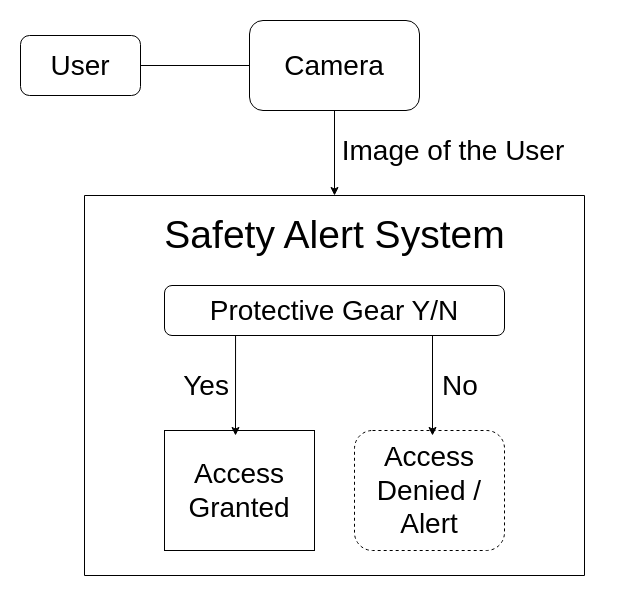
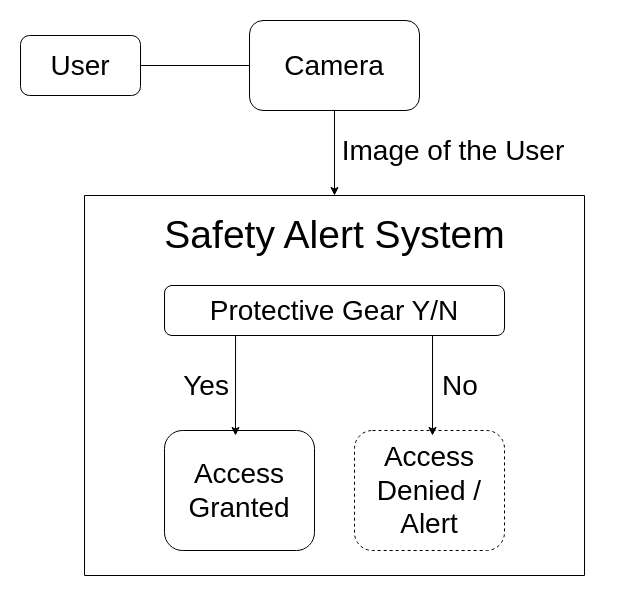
  <mxCell id="0" />
  <mxCell id="1" parent="0" />
  <mxCell id="2" value="User" style="rounded=1;whiteSpace=wrap;html=1;fontSize=28;" vertex="1" parent="1"><mxGeometry x="20" y="35" width="120" height="60" as="geometry" /></mxCell>
  <mxCell id="3" value="Camera" style="rounded=1;whiteSpace=wrap;html=1;fontSize=28;" vertex="1" parent="1"><mxGeometry x="249" y="20" width="170" height="90" as="geometry" /></mxCell>
  <mxCell id="4" value="" style="endArrow=none;html=1;rounded=0;fontSize=28;exitX=1;exitY=0.5;exitDx=0;exitDy=0;entryX=0;entryY=0.5;entryDx=0;entryDy=0;" edge="1" parent="1" source="2" target="3"><mxGeometry width="50" height="50" relative="1" as="geometry"><mxPoint x="310" y="365" as="sourcePoint" /><mxPoint x="360" y="315" as="targetPoint" /></mxGeometry></mxCell>
  <mxCell id="5" value="" style="endArrow=classic;html=1;rounded=0;fontSize=28;exitX=0.5;exitY=1;exitDx=0;exitDy=0;entryX=0.5;entryY=0;entryDx=0;entryDy=0;" edge="1" parent="1" source="3" target="6"><mxGeometry width="50" height="50" relative="1" as="geometry"><mxPoint x="310" y="365" as="sourcePoint" /><mxPoint x="234.88" y="236.08" as="targetPoint" /></mxGeometry></mxCell>
  <mxCell id="6" value="" style="swimlane;startSize=0;fontSize=28;" vertex="1" parent="1"><mxGeometry x="84" y="195" width="500" height="380" as="geometry" /></mxCell>
  <mxCell id="7" value="&lt;font style=&quot;font-size: 39px&quot;&gt;Safety Alert System&lt;/font&gt;" style="text;html=1;align=center;verticalAlign=middle;resizable=0;points=[];autosize=1;strokeColor=none;fillColor=none;fontSize=28;" vertex="1" parent="6"><mxGeometry x="70" y="20" width="360" height="40" as="geometry" /></mxCell>
  <mxCell id="8" value="Access Denied / Alert" style="rounded=1;whiteSpace=wrap;html=1;fontSize=28;dashed=1;" vertex="1" parent="6"><mxGeometry x="270" y="235" width="150" height="120" as="geometry" /></mxCell>
  <mxCell id="9" value="Protective Gear Y/N" style="rounded=1;whiteSpace=wrap;html=1;fontSize=28;" vertex="1" parent="6"><mxGeometry x="80" y="90" width="340" height="50" as="geometry" /></mxCell>
- <mxCell id="10" value="Access Granted" style="whiteSpace=wrap;html=1;fontSize=28;rounded=0;" vertex="1" parent="6"><mxGeometry x="80" y="235" width="150" height="120" as="geometry" /></mxCell>
+ <mxCell id="10" value="Access Granted" style="rounded=1;whiteSpace=wrap;html=1;fontSize=28;" vertex="1" parent="6"><mxGeometry x="80" y="235" width="150" height="120" as="geometry" /></mxCell>
  <mxCell id="11" value="" style="endArrow=classic;html=1;rounded=0;fontSize=28;" edge="1" parent="6"><mxGeometry width="50" height="50" relative="1" as="geometry"><mxPoint x="348" y="140" as="sourcePoint" /><mxPoint x="348" y="240" as="targetPoint" /></mxGeometry></mxCell>
  <mxCell id="12" value="No" style="text;html=1;strokeColor=none;fillColor=none;align=center;verticalAlign=middle;whiteSpace=wrap;rounded=0;fontSize=28;" vertex="1" parent="6"><mxGeometry x="346" y="175" width="60" height="30" as="geometry" /></mxCell>
  <mxCell id="13" value="" style="endArrow=classic;html=1;rounded=0;fontSize=28;exitX=0.209;exitY=1;exitDx=0;exitDy=0;exitPerimeter=0;" edge="1" parent="6" source="9"><mxGeometry width="50" height="50" relative="1" as="geometry"><mxPoint x="226" y="170" as="sourcePoint" /><mxPoint x="151" y="240" as="targetPoint" /></mxGeometry></mxCell>
  <mxCell id="14" value="Yes&amp;nbsp;" style="text;html=1;strokeColor=none;fillColor=none;align=center;verticalAlign=middle;whiteSpace=wrap;rounded=0;fontSize=28;" vertex="1" parent="6"><mxGeometry x="96" y="175" width="60" height="30" as="geometry" /></mxCell>
  <mxCell id="15" value="Image of the User" style="text;html=1;strokeColor=none;fillColor=none;align=center;verticalAlign=middle;whiteSpace=wrap;rounded=0;fontSize=28;" vertex="1" parent="1"><mxGeometry x="300" y="135" width="306" height="30" as="geometry" /></mxCell>
